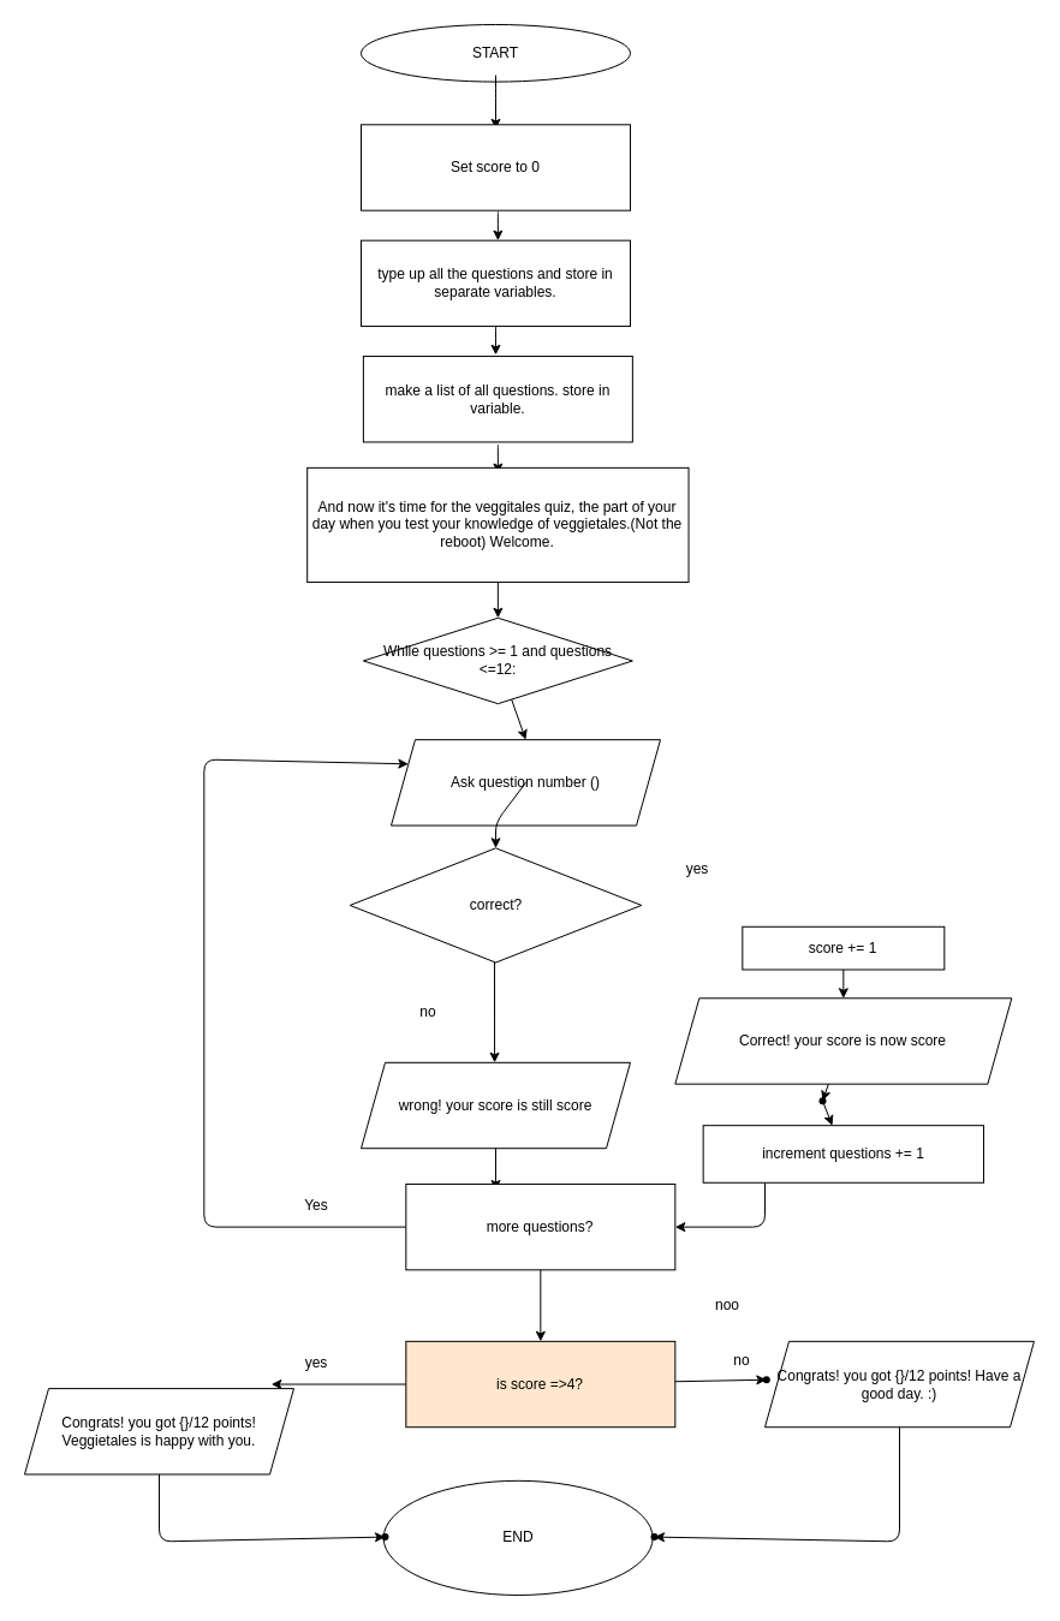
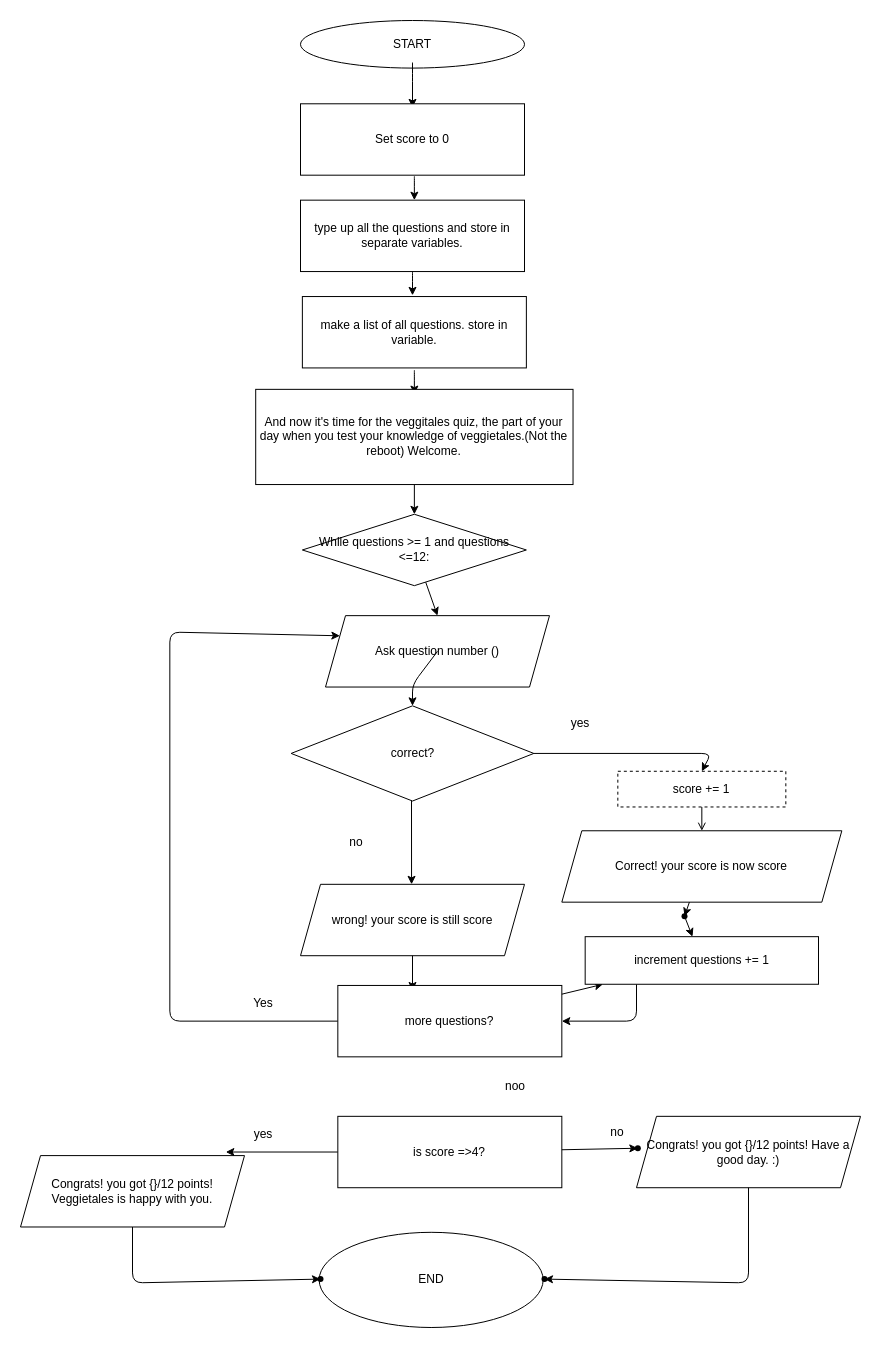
  <mxCell id="0" />
  <mxCell id="1" parent="0" />
  <mxCell id="2" value="Ask question number ()" style="shape=parallelogram;perimeter=parallelogramPerimeter;whiteSpace=wrap;html=1;fixedSize=1;" parent="1" vertex="1"><mxGeometry x="325" y="615.154" width="224.0" height="71.39" as="geometry" /></mxCell>
  <mxCell id="3" value="START" style="ellipse;whiteSpace=wrap;html=1;" parent="1" vertex="1"><mxGeometry x="300" y="20" width="224.0" height="47.593" as="geometry" /></mxCell>
  <mxCell id="4" value="END" style="ellipse;whiteSpace=wrap;html=1;" parent="1" vertex="1"><mxGeometry x="318.663" y="1231.814" width="224.0" height="95.186" as="geometry" /></mxCell>
  <mxCell id="5" value="correct?" style="rhombus;whiteSpace=wrap;html=1;" parent="1" vertex="1"><mxGeometry x="290.667" y="705.341" width="242.667" height="95.186" as="geometry" /></mxCell>
  <mxCell id="6" value="" style="endArrow=classic;html=1;entryX=0.5;entryY=0;entryDx=0;entryDy=0;" parent="1" edge="1"><mxGeometry width="50" height="50" relative="1" as="geometry"><mxPoint x="412" y="71.163" as="sourcePoint" /><mxPoint x="412" y="106.857" as="targetPoint" /><Array as="points"><mxPoint x="412" y="59.264" /><mxPoint x="412" y="71.163" /></Array></mxGeometry></mxCell>
  <mxCell id="7" value="" style="endArrow=classic;html=1;entryX=0.5;entryY=0;entryDx=0;entryDy=0;" parent="1" source="2" target="5" edge="1"><mxGeometry width="50" height="50" relative="1" as="geometry"><mxPoint x="430.667" y="683.924" as="sourcePoint" /><mxPoint x="430.667" y="719.619" as="targetPoint" /><Array as="points"><mxPoint x="412" y="683.924" /></Array></mxGeometry></mxCell>
  <mxCell id="8" value="yes" style="text;html=1;strokeColor=none;fillColor=none;align=center;verticalAlign=middle;whiteSpace=wrap;rounded=0;" parent="1" vertex="1"><mxGeometry x="524" y="705.341" width="112.0" height="35.695" as="geometry" /></mxCell>
+ <mxCell id="9" value="" style="edgeStyle=none;html=1;exitX=1;exitY=0.5;exitDx=0;exitDy=0;entryX=0.5;entryY=0;entryDx=0;entryDy=0;" parent="1" source="5" target="13" edge="1"><mxGeometry relative="1" as="geometry"><mxPoint x="636" y="770.781" as="targetPoint" /><Array as="points"><mxPoint x="710.667" y="752.934" /></Array></mxGeometry></mxCell>
  <mxCell id="10" value="Set score to 0" style="rounded=0;whiteSpace=wrap;html=1;" parent="1" vertex="1"><mxGeometry x="300" y="103.288" width="224.0" height="71.39" as="geometry" /></mxCell>
  <mxCell id="11" value="" style="endArrow=classic;html=1;entryX=0.5;entryY=0;entryDx=0;entryDy=0;" parent="1" edge="1"><mxGeometry width="50" height="50" relative="1" as="geometry"><mxPoint x="413.867" y="175.867" as="sourcePoint" /><mxPoint x="413.867" y="199.664" as="targetPoint" /><Array as="points"><mxPoint x="413.867" y="178.247" /></Array></mxGeometry></mxCell>
  <mxCell id="12" value="no" style="text;html=1;strokeColor=none;fillColor=none;align=center;verticalAlign=middle;whiteSpace=wrap;rounded=0;" parent="1" vertex="1"><mxGeometry x="300" y="824.323" width="112.0" height="35.695" as="geometry" /></mxCell>
- <mxCell id="13" value="score += 1" style="rounded=0;whiteSpace=wrap;html=1;" parent="1" vertex="1"><mxGeometry x="617.333" y="770.781" width="168" height="35.695" as="geometry" /></mxCell>
+ <mxCell id="13" value="score += 1" style="rounded=0;whiteSpace=wrap;html=1;dashed=1;" parent="1" vertex="1"><mxGeometry x="617.333" y="770.781" width="168" height="35.695" as="geometry" /></mxCell>
  <mxCell id="14" value="" style="endArrow=classic;html=1;" parent="1" edge="1"><mxGeometry width="50" height="50" relative="1" as="geometry"><mxPoint x="411" y="800" as="sourcePoint" /><mxPoint x="411.067" y="883.815" as="targetPoint" /></mxGeometry></mxCell>
  <mxCell id="15" value="wrong! your score is still score" style="shape=parallelogram;perimeter=parallelogramPerimeter;whiteSpace=wrap;html=1;fixedSize=1;" parent="1" vertex="1"><mxGeometry x="300" y="883.815" width="224.0" height="71.39" as="geometry" /></mxCell>
  <mxCell id="16" value="" style="endArrow=classic;html=1;" parent="1" edge="1"><mxGeometry width="50" height="50" relative="1" as="geometry"><mxPoint x="636" y="983.76" as="sourcePoint" /><mxPoint x="561.333" y="1020.645" as="targetPoint" /><Array as="points"><mxPoint x="636" y="1020.645" /></Array></mxGeometry></mxCell>
  <mxCell id="17" value="type up all the questions and store in separate variables." style="rounded=0;whiteSpace=wrap;html=1;" parent="1" vertex="1"><mxGeometry x="300" y="199.664" width="224.0" height="71.39" as="geometry" /></mxCell>
  <mxCell id="18" value="" style="endArrow=classic;html=1;entryX=0.5;entryY=0;entryDx=0;entryDy=0;" parent="1" edge="1"><mxGeometry width="50" height="50" relative="1" as="geometry"><mxPoint x="413.867" y="369.809" as="sourcePoint" /><mxPoint x="413.867" y="393.606" as="targetPoint" /><Array as="points"><mxPoint x="413.867" y="372.189" /></Array></mxGeometry></mxCell>
  <mxCell id="19" value="" style="endArrow=classic;html=1;entryX=0.5;entryY=0;entryDx=0;entryDy=0;" parent="1" edge="1"><mxGeometry width="50" height="50" relative="1" as="geometry"><mxPoint x="412" y="271.054" as="sourcePoint" /><mxPoint x="412" y="294.85" as="targetPoint" /><Array as="points"><mxPoint x="412" y="273.433" /></Array></mxGeometry></mxCell>
  <mxCell id="20" value="make a list of all questions. store in variable." style="rounded=0;whiteSpace=wrap;html=1;" parent="1" vertex="1"><mxGeometry x="301.867" y="296.04" width="224.0" height="71.39" as="geometry" /></mxCell>
  <mxCell id="21" value="" style="shape=waypoint;sketch=0;size=6;pointerEvents=1;points=[];fillColor=default;resizable=0;rotatable=0;perimeter=centerPerimeter;snapToPoint=1;" parent="1" vertex="1"><mxGeometry x="391.997" y="970.004" width="40" height="40" as="geometry" /></mxCell>
  <mxCell id="22" value="" style="edgeStyle=none;html=1;" parent="1" source="15" target="21" edge="1"><mxGeometry relative="1" as="geometry" /></mxCell>
  <mxCell id="23" value="Correct! your score is now score" style="shape=parallelogram;perimeter=parallelogramPerimeter;whiteSpace=wrap;html=1;fixedSize=1;" parent="1" vertex="1"><mxGeometry x="561.333" y="830.272" width="280" height="71.39" as="geometry" /></mxCell>
- <mxCell id="24" value="" style="edgeStyle=none;html=1;" parent="1" source="13" target="23" edge="1"><mxGeometry relative="1" as="geometry" /></mxCell>
+ <mxCell id="24" value="" style="edgeStyle=none;html=1;endArrow=open;" parent="1" source="13" target="23" edge="1"><mxGeometry relative="1" as="geometry" /></mxCell>
  <mxCell id="25" value="" style="edgeStyle=none;html=1;entryX=0.5;entryY=0;entryDx=0;entryDy=0;" parent="1" source="26" target="2" edge="1"><mxGeometry relative="1" as="geometry" /></mxCell>
  <mxCell id="26" value="While questions &amp;gt;= 1 and questions &amp;lt;=12:" style="rhombus;whiteSpace=wrap;html=1;" parent="1" vertex="1"><mxGeometry x="301.867" y="513.778" width="224.0" height="71.39" as="geometry" /></mxCell>
  <mxCell id="27" value="" style="edgeStyle=none;html=1;entryX=0;entryY=0.25;entryDx=0;entryDy=0;" parent="1" source="28" target="2" edge="1"><mxGeometry relative="1" as="geometry"><Array as="points"><mxPoint x="169.333" y="1020.645" /><mxPoint x="169.333" y="631.571" /></Array></mxGeometry></mxCell>
  <mxCell id="28" value="more questions?" style="rounded=0;whiteSpace=wrap;html=1;" parent="1" vertex="1"><mxGeometry x="337.333" y="984.95" width="224.0" height="71.39" as="geometry" /></mxCell>
  <mxCell id="29" value="Yes" style="text;html=1;strokeColor=none;fillColor=none;align=center;verticalAlign=middle;whiteSpace=wrap;rounded=0;" parent="1" vertex="1"><mxGeometry x="206.667" y="984.95" width="112.0" height="35.695" as="geometry" /></mxCell>
- <mxCell id="30" value="" style="edgeStyle=none;html=1;entryX=0.5;entryY=0;entryDx=0;entryDy=0;" parent="1" source="28" target="35" edge="1"><mxGeometry relative="1" as="geometry" /></mxCell>
- <mxCell id="31" value="noo" style="text;html=1;strokeColor=none;fillColor=none;align=center;verticalAlign=middle;whiteSpace=wrap;rounded=0;" parent="1" vertex="1"><mxGeometry x="548.667" y="1068.238" width="112.0" height="35.695" as="geometry" /></mxCell>
+ <mxCell id="30" value="" style="edgeStyle=none;html=1;" parent="1" source="28" target="46" edge="1"><mxGeometry relative="1" as="geometry" /></mxCell>
+ <mxCell id="31" value="noo" style="text;html=1;strokeColor=none;fillColor=none;align=center;verticalAlign=middle;whiteSpace=wrap;rounded=0;" parent="1" vertex="1"><mxGeometry x="458.667" y="1068.238" width="112.0" height="35.695" as="geometry" /></mxCell>
  <mxCell id="32" value="" style="edgeStyle=none;html=1;" parent="1" target="41" edge="1"><mxGeometry relative="1" as="geometry"><mxPoint x="132" y="1187.221" as="sourcePoint" /><Array as="points"><mxPoint x="132" y="1282.407" /></Array></mxGeometry></mxCell>
  <mxCell id="33" value="Congrats! you got {}/12 points! Veggietales is happy with you." style="shape=parallelogram;perimeter=parallelogramPerimeter;whiteSpace=wrap;html=1;fixedSize=1;" parent="1" vertex="1"><mxGeometry x="20" y="1155.095" width="224.0" height="71.39" as="geometry" /></mxCell>
  <mxCell id="34" value="" style="edgeStyle=none;html=1;" parent="1" source="35" edge="1"><mxGeometry relative="1" as="geometry"><mxPoint x="225.333" y="1151.526" as="targetPoint" /></mxGeometry></mxCell>
- <mxCell id="35" value="is score =&amp;gt;4?" style="rounded=0;whiteSpace=wrap;html=1;fillColor=#ffe6cc;" parent="1" vertex="1"><mxGeometry x="337.333" y="1115.831" width="224.0" height="71.39" as="geometry" /></mxCell>
+ <mxCell id="35" value="is score =&amp;gt;4?" style="rounded=0;whiteSpace=wrap;html=1;" parent="1" vertex="1"><mxGeometry x="337.333" y="1115.831" width="224.0" height="71.39" as="geometry" /></mxCell>
  <mxCell id="36" value="" style="shape=waypoint;sketch=0;size=6;pointerEvents=1;points=[];fillColor=default;resizable=0;rotatable=0;perimeter=centerPerimeter;snapToPoint=1;rounded=0;" parent="1" vertex="1"><mxGeometry x="617.333" y="1127.729" width="40" height="40" as="geometry" /></mxCell>
  <mxCell id="37" value="" style="edgeStyle=none;html=1;" parent="1" source="35" target="36" edge="1"><mxGeometry relative="1" as="geometry" /></mxCell>
  <mxCell id="38" value="Congrats! you got {}/12 points! Have a good day. :)" style="shape=parallelogram;perimeter=parallelogramPerimeter;whiteSpace=wrap;html=1;fixedSize=1;" parent="1" vertex="1"><mxGeometry x="636" y="1115.831" width="224.0" height="71.39" as="geometry" /></mxCell>
  <mxCell id="39" value="" style="shape=waypoint;sketch=0;size=6;pointerEvents=1;points=[];fillColor=default;resizable=0;rotatable=0;perimeter=centerPerimeter;snapToPoint=1;" parent="1" vertex="1"><mxGeometry x="524" y="1258.61" width="40" height="40" as="geometry" /></mxCell>
  <mxCell id="40" value="" style="edgeStyle=none;html=1;" parent="1" source="38" target="39" edge="1"><mxGeometry relative="1" as="geometry"><Array as="points"><mxPoint x="748" y="1282.407" /></Array></mxGeometry></mxCell>
  <mxCell id="41" value="" style="shape=waypoint;sketch=0;size=6;pointerEvents=1;points=[];fillColor=default;resizable=0;rotatable=0;perimeter=centerPerimeter;snapToPoint=1;" parent="1" vertex="1"><mxGeometry x="300" y="1258.61" width="40" height="40" as="geometry" /></mxCell>
  <mxCell id="42" value="" style="edgeStyle=none;html=1;" parent="1" source="43" target="26" edge="1"><mxGeometry relative="1" as="geometry" /></mxCell>
  <mxCell id="43" value="And now it's time for the veggitales quiz, the part of your day when you test your knowledge of veggietales.(Not the reboot) Welcome." style="rounded=0;whiteSpace=wrap;html=1;" parent="1" vertex="1"><mxGeometry x="255.2" y="388.847" width="317.333" height="95.186" as="geometry" /></mxCell>
  <mxCell id="44" value="" style="shape=waypoint;sketch=0;size=6;pointerEvents=1;points=[];fillColor=default;resizable=0;rotatable=0;perimeter=centerPerimeter;snapToPoint=1;" vertex="1" parent="1"><mxGeometry x="664" y="895.713" width="40" height="40" as="geometry" /></mxCell>
  <mxCell id="45" value="" style="edgeStyle=none;html=1;" edge="1" parent="1" source="23" target="44"><mxGeometry relative="1" as="geometry" /></mxCell>
  <mxCell id="46" value="increment questions += 1" style="whiteSpace=wrap;html=1;sketch=0;" vertex="1" parent="1"><mxGeometry x="584.667" y="936.167" width="233.333" height="47.593" as="geometry" /></mxCell>
  <mxCell id="47" value="" style="edgeStyle=none;html=1;" edge="1" parent="1" source="44" target="46"><mxGeometry relative="1" as="geometry" /></mxCell>
  <mxCell id="48" value="no" style="text;html=1;strokeColor=none;fillColor=none;align=center;verticalAlign=middle;whiteSpace=wrap;rounded=0;" vertex="1" parent="1"><mxGeometry x="561.333" y="1114.641" width="112.0" height="35.695" as="geometry" /></mxCell>
  <mxCell id="49" value="yes" style="text;html=1;strokeColor=none;fillColor=none;align=center;verticalAlign=middle;whiteSpace=wrap;rounded=0;" vertex="1" parent="1"><mxGeometry x="206.667" y="1115.831" width="112.0" height="35.695" as="geometry" /></mxCell>
